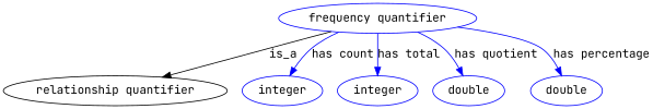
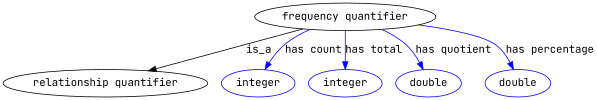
  digraph {
    fontname="JetBrains Mono"
    node [fontname="JetBrains Mono" color=blue]
    edge [fontname="JetBrains Mono" color=blue style=solid]
-   n1 [height=0.5 label="frequency quantifier" width=2.9608]
+   n1 [height=0.5 label="frequency quantifier" width=2.9608 color=""]
    "relationship quantifier" [height=0.5 width=3.1955 color=""]
    n3 [height=0.5 label=integer width=1.2277]
    n4 [height=0.5 label=integer width=1.2277]
    n5 [height=0.5 label=double width=1.1735]
    n6 [height=0.5 label=double width=1.1735]
    n1 -> "relationship quantifier" [label=is_a color="" style=""]
    n1 -> n3 [label="has count"]
    n1 -> n4 [label="has total"]
    n1 -> n5 [label="has quotient"]
    n1 -> n6 [label="has percentage"]
  }
